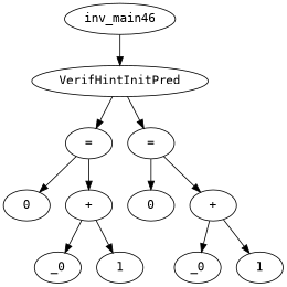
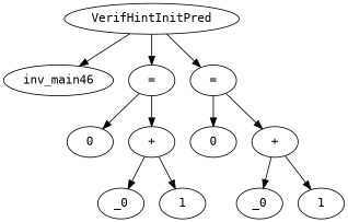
  digraph {
    fontname="DejaVu Sans Mono"
    node [fontname="DejaVu Sans Mono"]
    edge [fontname="DejaVu Sans Mono"]
    n1 [label=inv_main46]
    n2 [label=VerifHintInitPred]
    n3 [label="="]
    n4 [label="="]
    n5 [label=0]
    n6 [label="+"]
    n7 [label=_0]
    n8 [label=1]
    n9 [label=0]
    n10 [label="+"]
    n11 [label=_0]
    n12 [label=1]
-   n1 -> n2
+   n2 -> n1
    n2 -> n3
    n2 -> n4
    n3 -> n5
    n3 -> n6
    n4 -> n9
    n4 -> n10
    n6 -> n7
    n6 -> n8
    n10 -> n11
    n10 -> n12
  }
